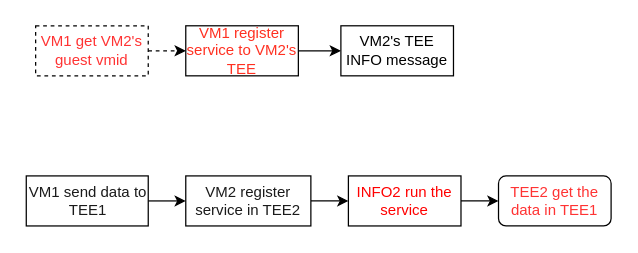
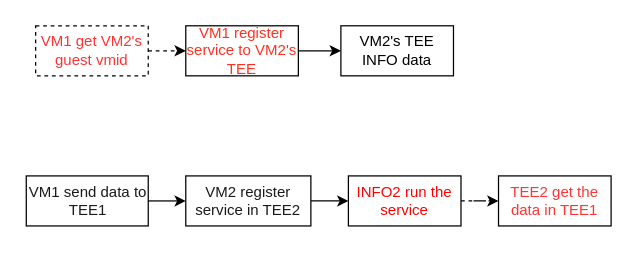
  <mxCell id="0" />
  <mxCell id="1" parent="0" />
  <mxCell id="2" style="edgeStyle=orthogonalEdgeStyle;rounded=0;orthogonalLoop=1;jettySize=auto;html=1;exitX=1;exitY=0.5;exitDx=0;exitDy=0;entryX=0;entryY=0.5;entryDx=0;entryDy=0;dashed=1;" edge="1" parent="1" source="3" target="5"><mxGeometry relative="1" as="geometry" /></mxCell>
  <mxCell id="3" value="&lt;font color=&quot;#ff3333&quot;&gt;VM1 get VM2's guest vmid&lt;/font&gt;" style="rounded=0;whiteSpace=wrap;html=1;dashed=1;" vertex="1" parent="1"><mxGeometry x="28" y="20" width="90" height="40" as="geometry" /></mxCell>
  <mxCell id="4" style="edgeStyle=orthogonalEdgeStyle;rounded=0;orthogonalLoop=1;jettySize=auto;html=1;exitX=1;exitY=0.5;exitDx=0;exitDy=0;entryX=0;entryY=0.5;entryDx=0;entryDy=0;" edge="1" parent="1" source="5" target="6"><mxGeometry relative="1" as="geometry" /></mxCell>
  <mxCell id="5" value="&lt;font color=&quot;#ff3021&quot;&gt;VM1 register service to VM2's TEE&lt;/font&gt;" style="rounded=0;whiteSpace=wrap;html=1;" vertex="1" parent="1"><mxGeometry x="148" y="20" width="90" height="40" as="geometry" /></mxCell>
- <mxCell id="6" value="VM2's TEE INFO message" style="rounded=0;whiteSpace=wrap;html=1;" vertex="1" parent="1"><mxGeometry x="272" y="20" width="90" height="40" as="geometry" /></mxCell>
+ <mxCell id="6" value="VM2's TEE INFO data" style="rounded=0;whiteSpace=wrap;html=1;" vertex="1" parent="1"><mxGeometry x="272" y="20" width="90" height="40" as="geometry" /></mxCell>
  <mxCell id="7" style="edgeStyle=orthogonalEdgeStyle;rounded=0;orthogonalLoop=1;jettySize=auto;html=1;exitX=1;exitY=0.5;exitDx=0;exitDy=0;entryX=0;entryY=0.5;entryDx=0;entryDy=0;fontColor=#1A1A1A;" edge="1" parent="1" source="8" target="10"><mxGeometry relative="1" as="geometry" /></mxCell>
  <mxCell id="8" value="&lt;font color=&quot;#1a1a1a&quot;&gt;VM1 send data to TEE1&lt;/font&gt;" style="rounded=0;whiteSpace=wrap;html=1;fontColor=#FF3021;" vertex="1" parent="1"><mxGeometry x="20.5" y="140" width="97.5" height="40" as="geometry" /></mxCell>
  <mxCell id="9" style="edgeStyle=orthogonalEdgeStyle;rounded=0;orthogonalLoop=1;jettySize=auto;html=1;entryX=0;entryY=0.5;entryDx=0;entryDy=0;fontColor=#1A1A1A;" edge="1" parent="1" source="10" target="12"><mxGeometry relative="1" as="geometry" /></mxCell>
  <mxCell id="10" value="VM2 register service in TEE2" style="rounded=0;whiteSpace=wrap;html=1;fontColor=#1A1A1A;" vertex="1" parent="1"><mxGeometry x="148" y="140" width="100" height="40" as="geometry" /></mxCell>
- <mxCell id="11" value="" style="edgeStyle=orthogonalEdgeStyle;rounded=0;orthogonalLoop=1;jettySize=auto;html=1;fontColor=#1A1A1A;" edge="1" parent="1" source="12" target="13"><mxGeometry relative="1" as="geometry" /></mxCell>
+ <mxCell id="11" value="" style="edgeStyle=orthogonalEdgeStyle;rounded=0;orthogonalLoop=1;jettySize=auto;html=1;fontColor=#1A1A1A;dashed=1;" edge="1" parent="1" source="12" target="13"><mxGeometry relative="1" as="geometry" /></mxCell>
  <mxCell id="12" value="&lt;font color=&quot;#ff0000&quot;&gt;INFO2 run the service&lt;/font&gt;" style="rounded=0;whiteSpace=wrap;html=1;fontColor=#1A1A1A;" vertex="1" parent="1"><mxGeometry x="278" y="140" width="90" height="40" as="geometry" /></mxCell>
- <mxCell id="13" value="&lt;font color=&quot;#ff3333&quot;&gt;TEE2 get the data in TEE1&lt;/font&gt;" style="whiteSpace=wrap;html=1;fontColor=#1A1A1A;rounded=1;" vertex="1" parent="1"><mxGeometry x="398" y="140" width="90" height="40" as="geometry" /></mxCell>
+ <mxCell id="13" value="&lt;font color=&quot;#ff3333&quot;&gt;TEE2 get the data in TEE1&lt;/font&gt;" style="rounded=0;whiteSpace=wrap;html=1;fontColor=#1A1A1A;" vertex="1" parent="1"><mxGeometry x="398" y="140" width="90" height="40" as="geometry" /></mxCell>
